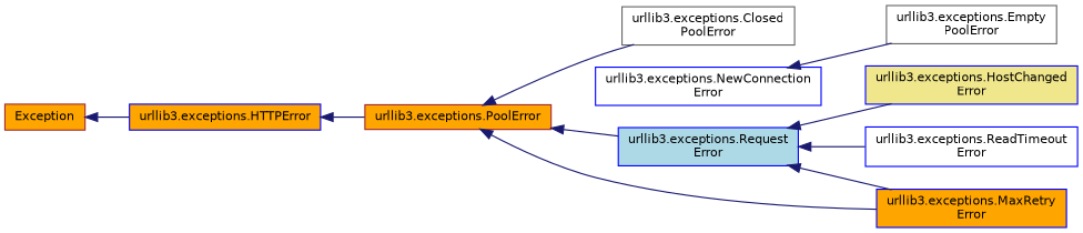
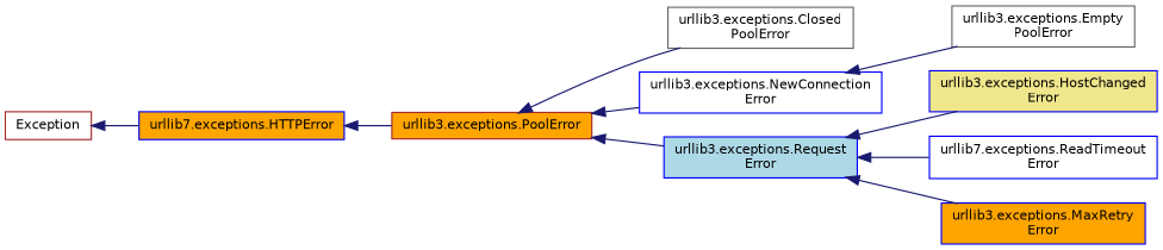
  digraph {
    rankdir=LR
    node [color=blue fillcolor=white fontname=Helvetica fontsize=10 shape=record style=filled]
    edge [color=midnightblue dir=back fontname=Helvetica fontsize=10 labelfontname=Helvetica labelfontsize=10 style=solid]
    n1 [color=brown fillcolor=orange fontcolor=black height=0.2 label="urllib3.exceptions.PoolError" width=0.4]
    n2 [color=gray40 height=0.2 label="urllib3.exceptions.Closed\lPoolError" width=0.4]
    n3 [height=0.2 label="urllib3.exceptions.NewConnection\lError" width=0.4]
    n4 [fillcolor=lightblue height=0.2 label="urllib3.exceptions.Request\lError" width=0.4]
    n5 [color=gray40 height=0.2 label="urllib3.exceptions.Empty\lPoolError" width=0.4]
    n6 [fillcolor=khaki height=0.2 label="urllib3.exceptions.HostChanged\lError" width=0.4]
    n7 [fillcolor=orange height=0.2 label="urllib3.exceptions.MaxRetry\lError" width=0.4]
-   n8 [height=0.2 label="urllib3.exceptions.ReadTimeout\lError" width=0.4]
-   n9 [fillcolor=orange height=0.2 label="urllib3.exceptions.HTTPError" width=0.4]
-   n10 [color=brown fillcolor=orange height=0.2 label=Exception width=0.4]
+   n8 [height=0.2 label="urllib7.exceptions.ReadTimeout\lError" width=0.4]
+   n9 [fillcolor=orange height=0.2 label="urllib7.exceptions.HTTPError" width=0.4]
+   n10 [color=brown height=0.2 label=Exception width=0.4]
    n1 -> n2
-   n1 -> n7
+   n1 -> n3
    n1 -> n4
    n3 -> n5
    n4 -> n6
    n4 -> n7
    n4 -> n8
    n9 -> n1
    n10 -> n9
  }
